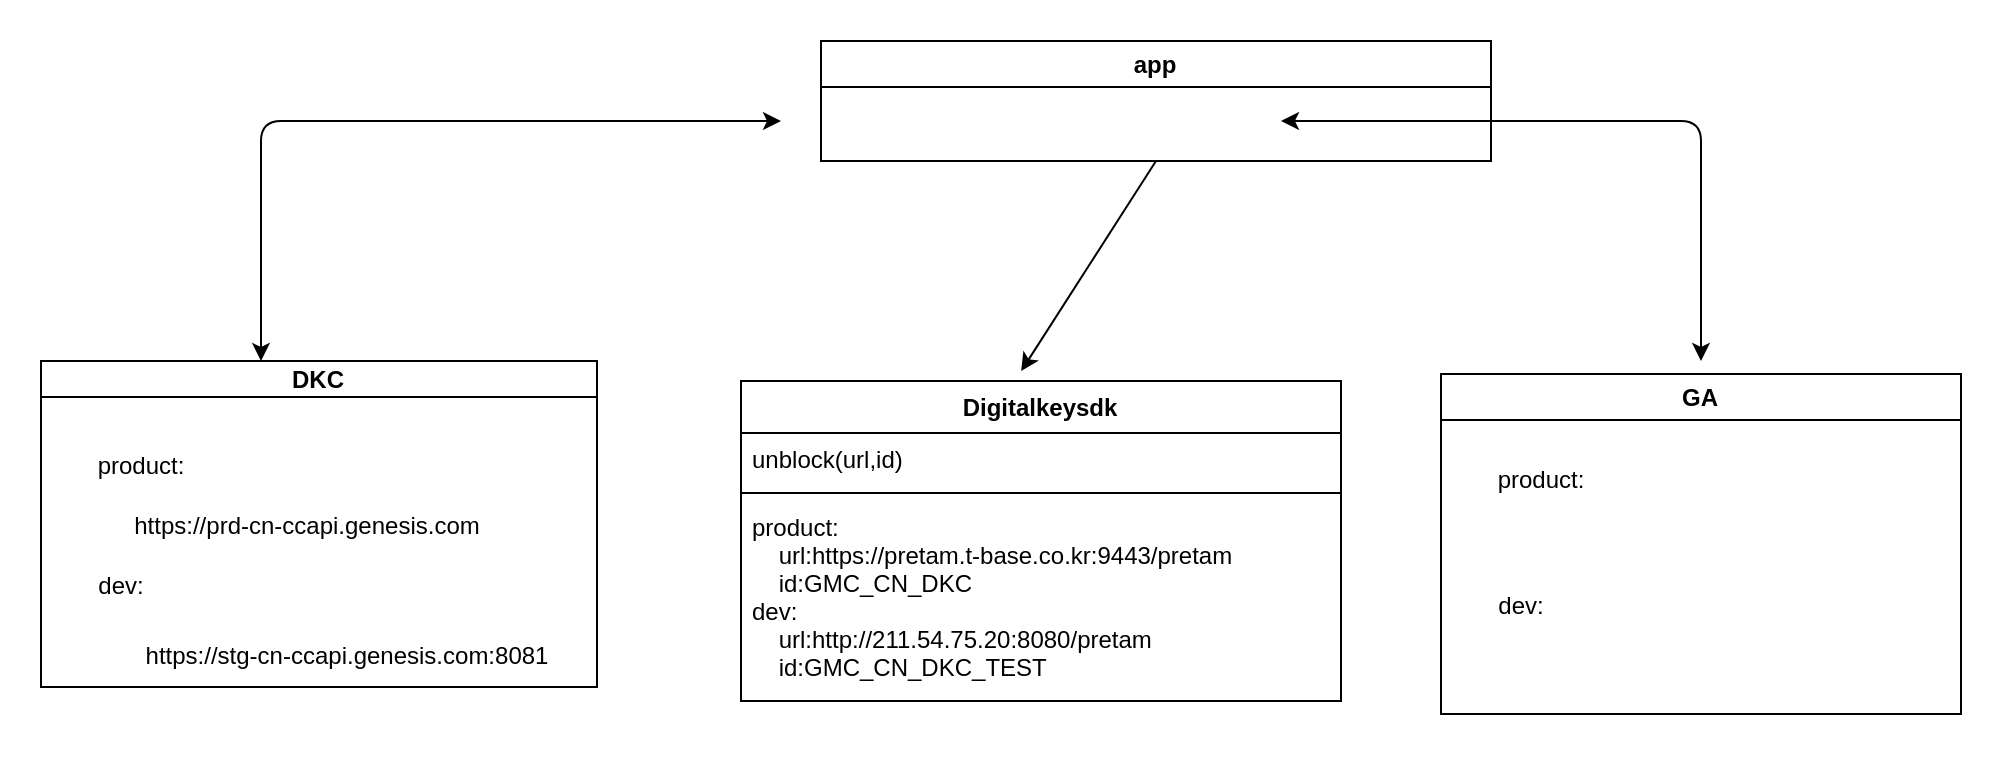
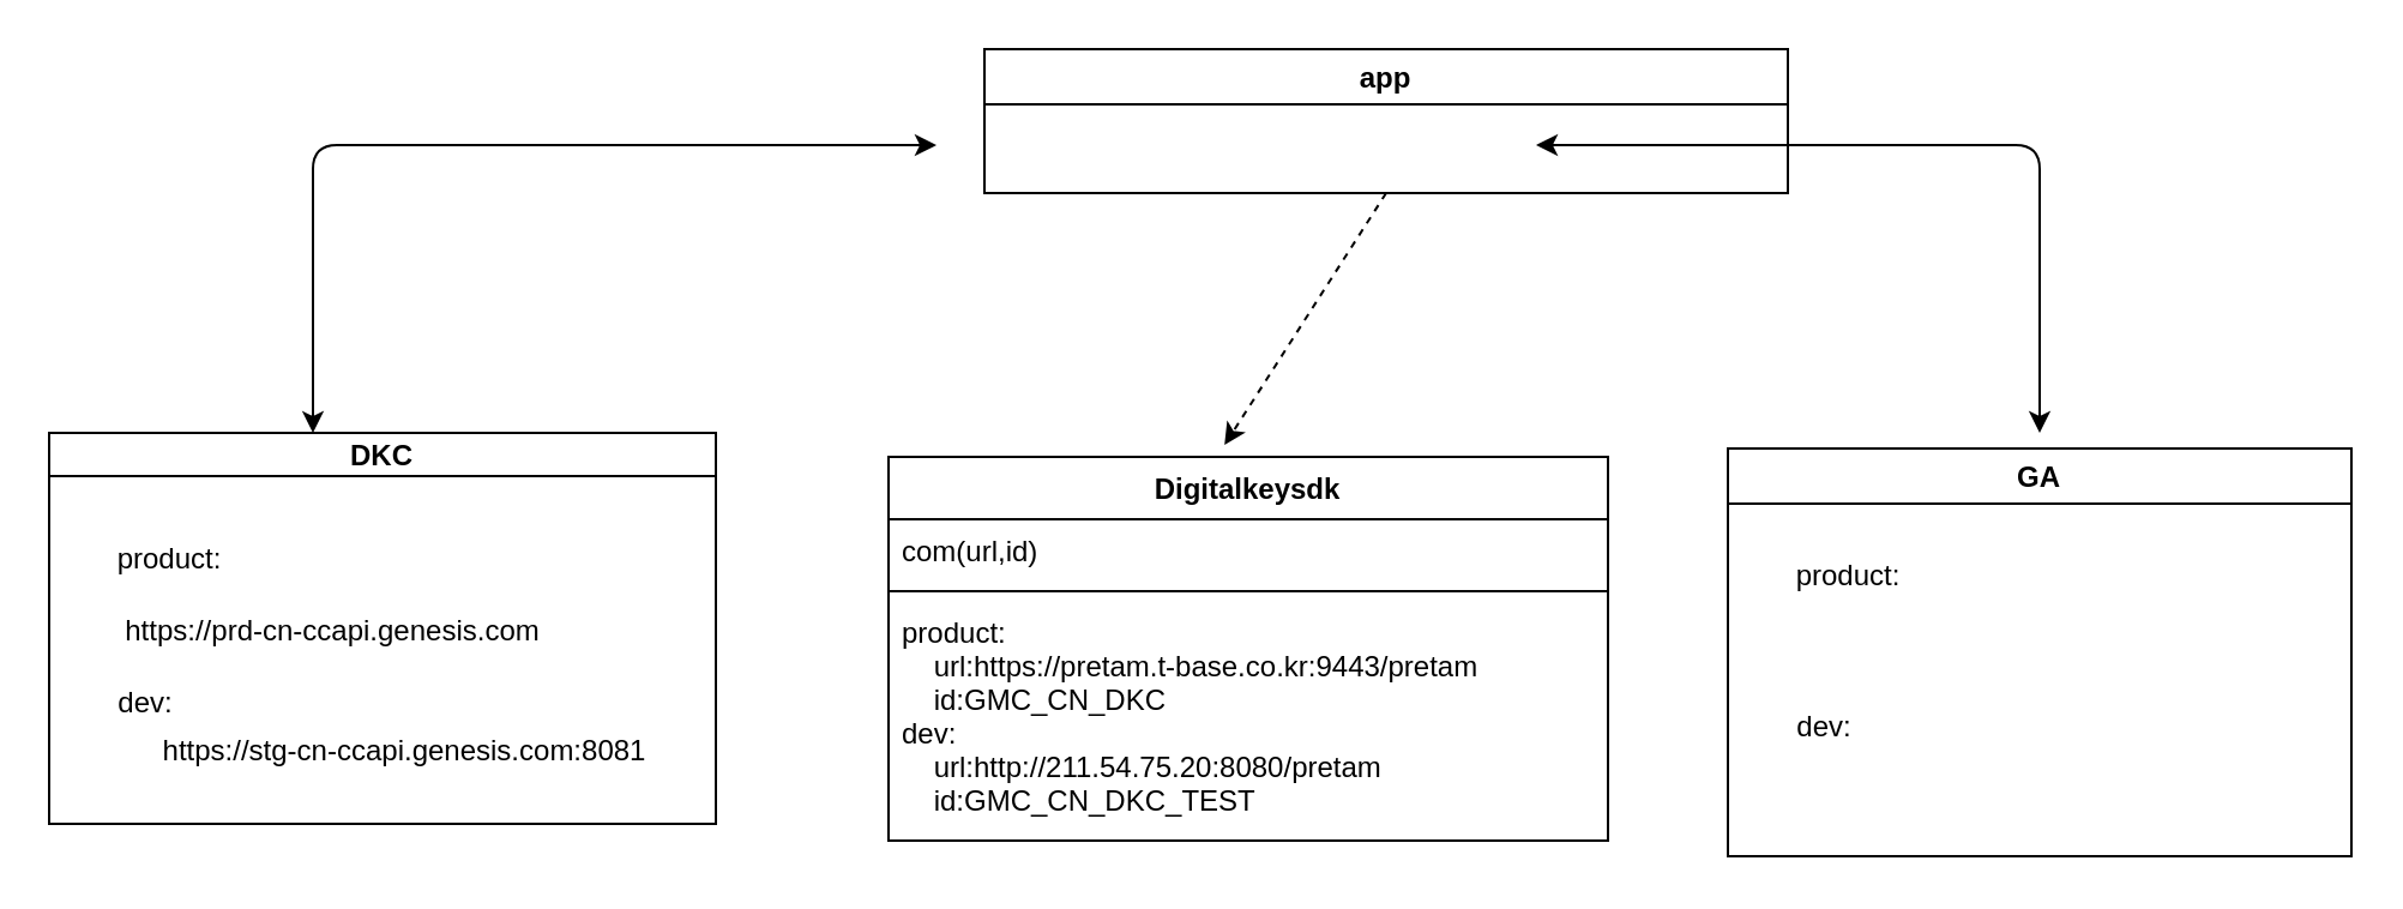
  <mxCell id="0" />
  <mxCell id="1" parent="0" />
  <mxCell id="2" value="app" style="swimlane;" vertex="1" parent="1"><mxGeometry x="410" y="20" width="335" height="60" as="geometry" /></mxCell>
  <mxCell id="3" value="DKC" style="swimlane;direction=east;startSize=18;" vertex="1" parent="1"><mxGeometry x="20" y="180" width="278" height="163" as="geometry" /></mxCell>
  <mxCell id="4" value="product:" style="text;html=1;align=center;verticalAlign=middle;resizable=0;points=[];autosize=1;strokeColor=none;" vertex="1" parent="3"><mxGeometry x="20" y="43" width="60" height="20" as="geometry" /></mxCell>
- <mxCell id="5" value="https://prd-cn-ccapi.genesis.com" style="text;html=1;align=center;verticalAlign=middle;resizable=0;points=[];autosize=1;strokeColor=none;" vertex="1" parent="3"><mxGeometry x="37.5" y="73" width="190" height="20" as="geometry" /></mxCell>
+ <mxCell id="5" value="https://prd-cn-ccapi.genesis.com" style="text;html=1;align=center;verticalAlign=middle;resizable=0;points=[];autosize=1;strokeColor=none;" vertex="1" parent="3"><mxGeometry x="22.5" y="73" width="190" height="20" as="geometry" /></mxCell>
  <mxCell id="6" value="dev:" style="text;html=1;align=center;verticalAlign=middle;resizable=0;points=[];autosize=1;strokeColor=none;" vertex="1" parent="3"><mxGeometry x="20" y="103" width="40" height="20" as="geometry" /></mxCell>
- <mxCell id="7" value="https://stg-cn-ccapi.genesis.com:8081" style="text;html=1;align=center;verticalAlign=middle;resizable=0;points=[];autosize=1;strokeColor=none;" vertex="1" parent="3"><mxGeometry x="42.5" y="138" width="220" height="20" as="geometry" /></mxCell>
+ <mxCell id="7" value="https://stg-cn-ccapi.genesis.com:8081" style="text;html=1;align=center;verticalAlign=middle;resizable=0;points=[];autosize=1;strokeColor=none;" vertex="1" parent="3"><mxGeometry x="37.5" y="123" width="220" height="20" as="geometry" /></mxCell>
  <mxCell id="8" value="GA" style="swimlane;" vertex="1" parent="1"><mxGeometry x="720" y="186.5" width="260" height="170" as="geometry" /></mxCell>
  <mxCell id="9" value="product:" style="text;html=1;align=center;verticalAlign=middle;resizable=0;points=[];autosize=1;strokeColor=none;" vertex="1" parent="8"><mxGeometry x="20" y="43" width="60" height="20" as="geometry" /></mxCell>
  <mxCell id="10" value="dev:" style="text;html=1;align=center;verticalAlign=middle;resizable=0;points=[];autosize=1;strokeColor=none;" vertex="1" parent="8"><mxGeometry x="20" y="106" width="40" height="20" as="geometry" /></mxCell>
  <mxCell id="11" value="" style="endArrow=classic;startArrow=classic;html=1;" edge="1" parent="1"><mxGeometry width="50" height="50" relative="1" as="geometry"><mxPoint x="130" y="180" as="sourcePoint" /><mxPoint x="390" y="60" as="targetPoint" /><Array as="points"><mxPoint x="130" y="60" /></Array></mxGeometry></mxCell>
  <mxCell id="12" value="" style="endArrow=classic;startArrow=classic;html=1;" edge="1" parent="1"><mxGeometry width="50" height="50" relative="1" as="geometry"><mxPoint x="850" y="180" as="sourcePoint" /><mxPoint x="640" y="60" as="targetPoint" /><Array as="points"><mxPoint x="850" y="60" /></Array></mxGeometry></mxCell>
  <mxCell id="13" value="Digitalkeysdk" style="swimlane;fontStyle=1;align=center;verticalAlign=top;childLayout=stackLayout;horizontal=1;startSize=26;horizontalStack=0;resizeParent=1;resizeParentMax=0;resizeLast=0;collapsible=1;marginBottom=0;" vertex="1" parent="1"><mxGeometry x="370" y="190" width="300" height="160" as="geometry" /></mxCell>
- <mxCell id="14" value="unblock(url,id)" style="text;strokeColor=none;fillColor=none;align=left;verticalAlign=top;spacingLeft=4;spacingRight=4;overflow=hidden;rotatable=0;points=[[0,0.5],[1,0.5]];portConstraint=eastwest;" vertex="1" parent="13"><mxGeometry y="26" width="300" height="26" as="geometry" /></mxCell>
+ <mxCell id="14" value="com(url,id)" style="text;strokeColor=none;fillColor=none;align=left;verticalAlign=top;spacingLeft=4;spacingRight=4;overflow=hidden;rotatable=0;points=[[0,0.5],[1,0.5]];portConstraint=eastwest;" vertex="1" parent="13"><mxGeometry y="26" width="300" height="26" as="geometry" /></mxCell>
  <mxCell id="15" value="" style="line;strokeWidth=1;fillColor=none;align=left;verticalAlign=middle;spacingTop=-1;spacingLeft=3;spacingRight=3;rotatable=0;labelPosition=right;points=[];portConstraint=eastwest;" vertex="1" parent="13"><mxGeometry y="52" width="300" height="8" as="geometry" /></mxCell>
  <mxCell id="16" value="product:&#10;    url:https://pretam.t-base.co.kr:9443/pretam&#10;    id:GMC_CN_DKC&#10;dev:&#10;    url:http://211.54.75.20:8080/pretam&#10;    id:GMC_CN_DKC_TEST&#10;" style="text;strokeColor=none;fillColor=none;align=left;verticalAlign=top;spacingLeft=4;spacingRight=4;overflow=hidden;rotatable=0;points=[[0,0.5],[1,0.5]];portConstraint=eastwest;" vertex="1" parent="13"><mxGeometry y="60" width="300" height="100" as="geometry" /></mxCell>
- <mxCell id="17" value="" style="endArrow=classic;html=1;exitX=0.5;exitY=1;exitDx=0;exitDy=0;entryX=0.467;entryY=-0.031;entryDx=0;entryDy=0;entryPerimeter=0;" edge="1" parent="1" source="2" target="13"><mxGeometry width="50" height="50" relative="1" as="geometry"><mxPoint x="540" y="290" as="sourcePoint" /><mxPoint x="520" y="180" as="targetPoint" /></mxGeometry></mxCell>
+ <mxCell id="17" value="" style="endArrow=classic;html=1;exitX=0.5;exitY=1;exitDx=0;exitDy=0;entryX=0.467;entryY=-0.031;entryDx=0;entryDy=0;entryPerimeter=0;dashed=1;" edge="1" parent="1" source="2" target="13"><mxGeometry width="50" height="50" relative="1" as="geometry"><mxPoint x="540" y="290" as="sourcePoint" /><mxPoint x="520" y="180" as="targetPoint" /></mxGeometry></mxCell>
